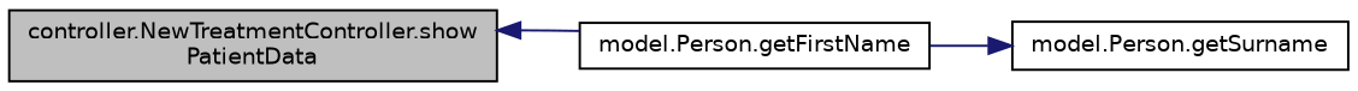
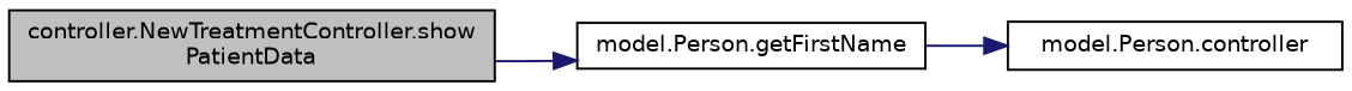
  digraph {
    rankdir=LR
    node [color=black fillcolor=white fontname=Helvetica fontsize=10 shape=record style=filled]
    edge [color=midnightblue fontname=Helvetica fontsize=10 labelfontname=Helvetica labelfontsize=10 style=solid]
    n1 [fillcolor=grey75 fontcolor=black height=0.2 label="controller.NewTreatmentController.show\lPatientData" width=0.4]
    n2 [height=0.2 label="model.Person.getFirstName" width=0.4]
-   n3 [height=0.2 label="model.Person.getSurname" width=0.4]
-   n2 -> n1
+   n3 [height=0.2 label="model.Person.controller" width=0.4]
+   n1 -> n2
    n2 -> n3
  }
